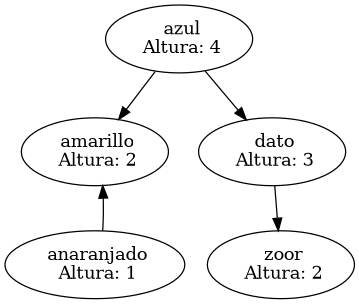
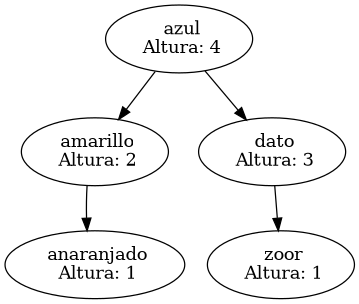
  digraph {
    n1 [label=" amarillo\n Altura: 2"]
    n2 [label=" anaranjado\n Altura: 1"]
    n3 [label=" azul\n Altura: 4"]
    n4 [label=" dato\n Altura: 3"]
-   n5 [label=" zoor\n Altura: 2"]
-   n2 -> n1
+   n5 [label=" zoor\n Altura: 1"]
+   n1 -> n2
    n3 -> n1
    n3 -> n4
    n4 -> n5
  }
